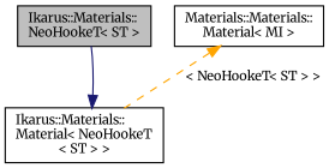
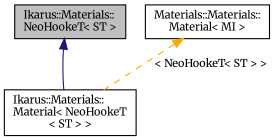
  digraph {
    fontname=Merriweather
    node [color=black fillcolor=white fontname=Merriweather fontsize=10 shape=record style=filled]
    edge [dir=back fontname=Merriweather fontsize=10 labelfontname=Helvetica labelfontsize=10]
    n1 [fillcolor=grey75 fontcolor=black height=0.2 label="Ikarus::Materials::\lNeoHookeT\< ST \>" width=0.4]
    n2 [height=0.2 label="Ikarus::Materials::\lMaterial\< NeoHookeT\l\< ST \> \>" width=0.4]
    n3 [height=0.2 label="Materials::Materials::\lMaterial\< MI \>" width=0.4]
-   n2 -> n1 [color=midnightblue style=solid]
+   n1 -> n2 [color=midnightblue style=solid]
    n3 -> n2 [color=orange label=" \< NeoHookeT\< ST \> \>" style=dashed]
  }
